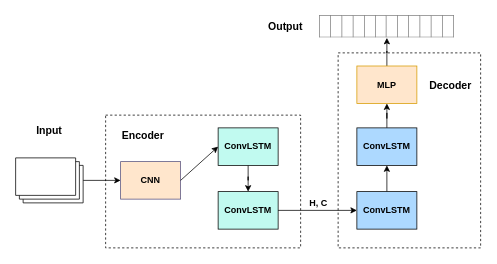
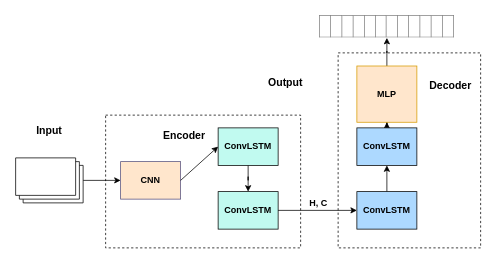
  <mxCell id="0" />
  <mxCell id="1" parent="0" />
  <mxCell id="2" value="" style="edgeStyle=orthogonalEdgeStyle;rounded=0;orthogonalLoop=1;jettySize=auto;html=1;" edge="1" parent="1" source="3" target="22"><mxGeometry relative="1" as="geometry" /></mxCell>
  <mxCell id="3" value="" style="verticalLabelPosition=bottom;verticalAlign=top;html=1;shape=mxgraph.basic.layered_rect;dx=10;outlineConnect=0;" vertex="1" parent="1"><mxGeometry x="20" y="210" width="90" height="60" as="geometry" /></mxCell>
  <mxCell id="4" value="" style="rounded=0;whiteSpace=wrap;html=1;fillColor=none;dashed=1;" vertex="1" parent="1"><mxGeometry x="140" y="153" width="260" height="177" as="geometry" /></mxCell>
  <mxCell id="5" value="" style="edgeStyle=orthogonalEdgeStyle;rounded=0;orthogonalLoop=1;jettySize=auto;html=1;" edge="1" parent="1" source="6" target="7"><mxGeometry relative="1" as="geometry" /></mxCell>
  <mxCell id="6" value="&lt;b&gt;ConvLSTM&lt;/b&gt;&lt;br&gt;" style="rounded=0;whiteSpace=wrap;html=1;fillColor=#C1FAF0;strokeColor=#000000;" vertex="1" parent="1"><mxGeometry x="290" y="170" width="80" height="50" as="geometry" /></mxCell>
  <mxCell id="7" value="&lt;b&gt;ConvLSTM&lt;/b&gt;&lt;br&gt;" style="rounded=0;whiteSpace=wrap;html=1;fillColor=#C1FAF0;strokeColor=#000000;" vertex="1" parent="1"><mxGeometry x="290" y="255" width="80" height="50" as="geometry" /></mxCell>
- <mxCell id="8" value="&lt;b&gt;&lt;font style=&quot;font-size: 14px&quot;&gt;Encoder&lt;/font&gt;&lt;/b&gt;" style="text;html=1;strokeColor=none;fillColor=none;align=center;verticalAlign=middle;whiteSpace=wrap;rounded=0;" vertex="1" parent="1"><mxGeometry x="160" y="170" width="60" height="20" as="geometry" /></mxCell>
+ <mxCell id="8" value="&lt;b&gt;&lt;font style=&quot;font-size: 14px&quot;&gt;Encoder&lt;/font&gt;&lt;/b&gt;" style="text;html=1;strokeColor=none;fillColor=none;align=center;verticalAlign=middle;whiteSpace=wrap;rounded=0;" vertex="1" parent="1"><mxGeometry x="215" y="170" width="60" height="20" as="geometry" /></mxCell>
  <mxCell id="9" value="&lt;b&gt;&lt;font style=&quot;font-size: 14px&quot;&gt;Input&lt;br&gt;&lt;/font&gt;&lt;/b&gt;" style="text;html=1;strokeColor=none;fillColor=none;align=center;verticalAlign=middle;whiteSpace=wrap;rounded=0;" vertex="1" parent="1"><mxGeometry x="45" y="162.5" width="40" height="20" as="geometry" /></mxCell>
  <mxCell id="10" value="" style="rounded=0;whiteSpace=wrap;html=1;fillColor=none;dashed=1;" vertex="1" parent="1"><mxGeometry x="450" y="70" width="190" height="260" as="geometry" /></mxCell>
  <mxCell id="11" value="" style="edgeStyle=orthogonalEdgeStyle;rounded=0;orthogonalLoop=1;jettySize=auto;html=1;" edge="1" parent="1" source="12" target="19"><mxGeometry relative="1" as="geometry" /></mxCell>
  <mxCell id="12" value="&lt;b&gt;ConvLSTM&lt;/b&gt;&lt;br&gt;" style="rounded=0;whiteSpace=wrap;html=1;fillColor=#ADD9FF;strokeColor=#000000;" vertex="1" parent="1"><mxGeometry x="475" y="170" width="80" height="50" as="geometry" /></mxCell>
  <mxCell id="13" value="" style="edgeStyle=orthogonalEdgeStyle;rounded=0;orthogonalLoop=1;jettySize=auto;html=1;exitX=0.5;exitY=0;exitDx=0;exitDy=0;entryX=0.5;entryY=1;entryDx=0;entryDy=0;" edge="1" parent="1" source="14" target="12"><mxGeometry relative="1" as="geometry"><mxPoint x="635" y="282.5" as="targetPoint" /></mxGeometry></mxCell>
  <mxCell id="14" value="&lt;b&gt;ConvLSTM&lt;/b&gt;&lt;br&gt;" style="rounded=0;whiteSpace=wrap;html=1;fillColor=#ADD9FF;strokeColor=#000000;" vertex="1" parent="1"><mxGeometry x="475" y="255" width="80" height="50" as="geometry" /></mxCell>
  <mxCell id="15" value="" style="edgeStyle=orthogonalEdgeStyle;rounded=0;orthogonalLoop=1;jettySize=auto;html=1;exitX=1;exitY=0.5;exitDx=0;exitDy=0;entryX=0;entryY=0.5;entryDx=0;entryDy=0;" edge="1" parent="1" source="7" target="14"><mxGeometry relative="1" as="geometry"><mxPoint x="460" y="242.5" as="sourcePoint" /><mxPoint x="460" y="287.5" as="targetPoint" /></mxGeometry></mxCell>
  <mxCell id="16" value="&lt;b&gt;&lt;font style=&quot;font-size: 14px&quot;&gt;Decoder&lt;br&gt;&lt;/font&gt;&lt;/b&gt;" style="text;html=1;strokeColor=none;fillColor=none;align=center;verticalAlign=middle;whiteSpace=wrap;rounded=0;" vertex="1" parent="1"><mxGeometry x="570" y="102.5" width="60" height="20" as="geometry" /></mxCell>
  <mxCell id="17" value="&lt;b&gt;H, C&lt;/b&gt;" style="text;html=1;resizable=0;points=[];autosize=1;align=left;verticalAlign=top;spacingTop=-4;" vertex="1" parent="1"><mxGeometry x="410" y="260" width="40" height="20" as="geometry" /></mxCell>
  <mxCell id="18" value="" style="edgeStyle=orthogonalEdgeStyle;rounded=0;orthogonalLoop=1;jettySize=auto;html=1;" edge="1" parent="1" source="19" target="20"><mxGeometry relative="1" as="geometry" /></mxCell>
- <mxCell id="19" value="&lt;b&gt;MLP&lt;/b&gt;&lt;br&gt;" style="rounded=0;whiteSpace=wrap;html=1;fillColor=#ffe6cc;strokeColor=#d79b00;" vertex="1" parent="1"><mxGeometry x="475" y="87.5" width="80" height="50" as="geometry" /></mxCell>
+ <mxCell id="19" value="&lt;b&gt;MLP&lt;/b&gt;&lt;br&gt;" style="rounded=0;whiteSpace=wrap;html=1;fillColor=#ffe6cc;strokeColor=#d79b00;" vertex="1" parent="1"><mxGeometry x="475" y="87.5" width="80" height="75" as="geometry" /></mxCell>
  <mxCell id="20" value="&lt;table border=&quot;1&quot; width=&quot;100%&quot; style=&quot;width: 100% ; height: 100% ; border-collapse: collapse&quot;&gt;&lt;tbody&gt;&lt;tr&gt;&lt;td align=&quot;center&quot;&gt;&lt;br&gt;&lt;/td&gt;&lt;td align=&quot;center&quot;&gt;&lt;br&gt;&lt;/td&gt;&lt;td align=&quot;center&quot;&gt;&lt;br&gt;&lt;/td&gt;&lt;td&gt;&lt;br&gt;&lt;/td&gt;&lt;td&gt;&lt;br&gt;&lt;/td&gt;&lt;td&gt;&lt;br&gt;&lt;/td&gt;&lt;td&gt;&lt;br&gt;&lt;/td&gt;&lt;td&gt;&lt;br&gt;&lt;/td&gt;&lt;td&gt;&lt;br&gt;&lt;/td&gt;&lt;td&gt;&lt;br&gt;&lt;/td&gt;&lt;td&gt;&lt;br&gt;&lt;/td&gt;&lt;td&gt;&lt;br&gt;&lt;/td&gt;&lt;/tr&gt;&lt;/tbody&gt;&lt;/table&gt;" style="text;html=1;strokeColor=none;fillColor=none;overflow=fill;" vertex="1" parent="1"><mxGeometry x="425" y="20" width="180" height="30" as="geometry" /></mxCell>
- <mxCell id="21" value="&lt;b&gt;&lt;font style=&quot;font-size: 14px&quot;&gt;Output&lt;/font&gt;&lt;/b&gt;" style="text;html=1;strokeColor=none;fillColor=none;align=center;verticalAlign=middle;whiteSpace=wrap;rounded=0;" vertex="1" parent="1"><mxGeometry x="350" y="25" width="60" height="20" as="geometry" /></mxCell>
+ <mxCell id="21" value="&lt;b&gt;&lt;font style=&quot;font-size: 14px&quot;&gt;Output&lt;/font&gt;&lt;/b&gt;" style="text;html=1;strokeColor=none;fillColor=none;align=center;verticalAlign=middle;whiteSpace=wrap;rounded=0;" vertex="1" parent="1"><mxGeometry x="350" y="100" width="60" height="20" as="geometry" /></mxCell>
  <mxCell id="22" value="&lt;b&gt;CNN&lt;/b&gt;&lt;br&gt;" style="rounded=0;whiteSpace=wrap;html=1;fillColor=#ffe6cc;strokeColor=#56517e;" vertex="1" parent="1"><mxGeometry x="160" y="215" width="80" height="50" as="geometry" /></mxCell>
  <mxCell id="23" value="" style="endArrow=classic;html=1;exitX=1;exitY=0.5;exitDx=0;exitDy=0;entryX=0;entryY=0.5;entryDx=0;entryDy=0;" edge="1" parent="1" source="22" target="6"><mxGeometry width="50" height="50" relative="1" as="geometry"><mxPoint x="240" y="250" as="sourcePoint" /><mxPoint x="290" y="200" as="targetPoint" /></mxGeometry></mxCell>
